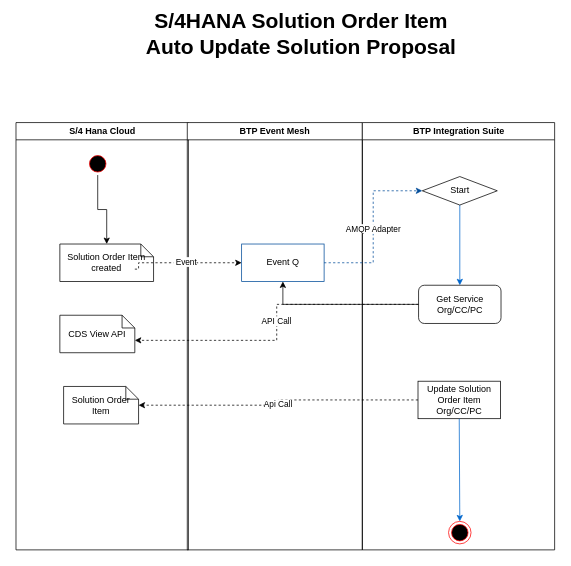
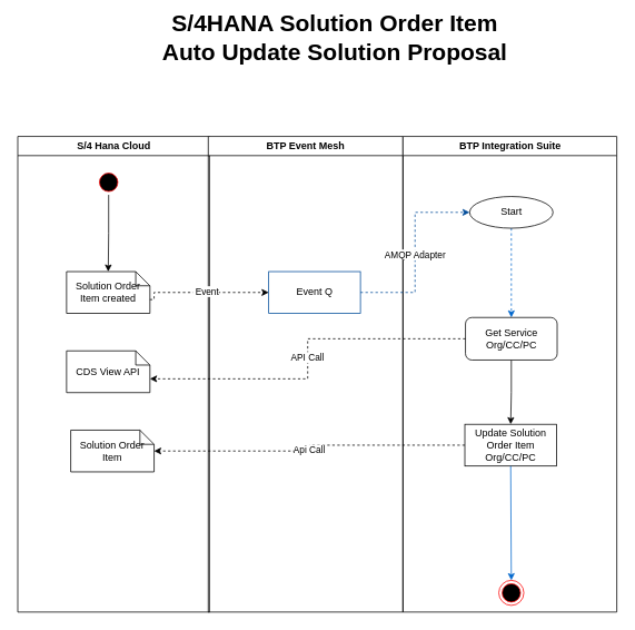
  <mxCell id="0" />
  <mxCell id="1" parent="0" />
  <mxCell id="2" value="S/4 Hana Cloud" style="swimlane;whiteSpace=wrap" parent="1" vertex="1"><mxGeometry x="20.5" y="163" width="230" height="570" as="geometry" /></mxCell>
  <mxCell id="3" style="edgeStyle=orthogonalEdgeStyle;rounded=0;orthogonalLoop=1;jettySize=auto;html=1;" parent="2" source="4" target="5" edge="1"><mxGeometry relative="1" as="geometry" /></mxCell>
  <mxCell id="4" value="" style="ellipse;shape=startState;fillColor=#000000;strokeColor=#ff0000;" parent="2" vertex="1"><mxGeometry x="94" y="40" width="30" height="30" as="geometry" /></mxCell>
- <mxCell id="5" value="Solution Order Item created" style="shape=note;whiteSpace=wrap;size=17" parent="2" vertex="1"><mxGeometry x="58.5" y="162" width="125" height="50" as="geometry" /></mxCell>
+ <mxCell id="5" value="Solution Order Item created" style="shape=note;whiteSpace=wrap;size=17" parent="2" vertex="1"><mxGeometry x="58.5" y="162" width="100" height="50" as="geometry" /></mxCell>
  <mxCell id="6" value="CDS View API" style="shape=note;whiteSpace=wrap;size=17" parent="2" vertex="1"><mxGeometry x="58.5" y="257" width="100" height="50" as="geometry" /></mxCell>
  <mxCell id="7" value="BTP Event Mesh" style="swimlane;whiteSpace=wrap" parent="1" vertex="1"><mxGeometry x="249" y="163" width="233.5" height="570" as="geometry" /></mxCell>
  <mxCell id="8" value="Event Q" style="whiteSpace=wrap;strokeColor=#004C99;" parent="7" vertex="1"><mxGeometry x="72.5" y="162" width="110" height="50" as="geometry" /></mxCell>
  <mxCell id="9" value="BTP Integration Suite" style="swimlane;whiteSpace=wrap" parent="1" vertex="1"><mxGeometry x="482.5" y="163" width="256.5" height="570" as="geometry" /></mxCell>
- <mxCell id="10" style="edgeStyle=orthogonalEdgeStyle;rounded=0;orthogonalLoop=1;jettySize=auto;html=1;exitX=0.5;exitY=1;exitDx=0;exitDy=0;entryX=0.5;entryY=0;entryDx=0;entryDy=0;fontColor=#004C99;strokeColor=#0066CC;" parent="9" source="11" target="13" edge="1"><mxGeometry relative="1" as="geometry"><Array as="points"><mxPoint x="130" y="212" /><mxPoint x="130" y="212" /></Array></mxGeometry></mxCell>
- <mxCell id="11" value="Start" style="rhombus;whiteSpace=wrap;html=1;" parent="9" vertex="1"><mxGeometry x="80" y="72" width="100" height="38" as="geometry" /></mxCell>
- <mxCell id="12" style="edgeStyle=orthogonalEdgeStyle;rounded=0;orthogonalLoop=1;jettySize=auto;html=1;" parent="9" source="13" target="8" edge="1"><mxGeometry relative="1" as="geometry" /></mxCell>
+ <mxCell id="10" style="edgeStyle=orthogonalEdgeStyle;rounded=0;orthogonalLoop=1;jettySize=auto;html=1;exitX=0.5;exitY=1;exitDx=0;exitDy=0;entryX=0.5;entryY=0;entryDx=0;entryDy=0;fontColor=#004C99;strokeColor=#0066CC;dashed=1;" parent="9" source="11" target="13" edge="1"><mxGeometry relative="1" as="geometry"><Array as="points"><mxPoint x="130" y="212" /><mxPoint x="130" y="212" /></Array></mxGeometry></mxCell>
+ <mxCell id="11" value="Start" style="ellipse;whiteSpace=wrap;html=1;" parent="9" vertex="1"><mxGeometry x="80" y="72" width="100" height="38" as="geometry" /></mxCell>
+ <mxCell id="12" style="edgeStyle=orthogonalEdgeStyle;rounded=0;orthogonalLoop=1;jettySize=auto;html=1;entryX=0.5;entryY=0;entryDx=0;entryDy=0;" parent="9" source="13" target="14" edge="1"><mxGeometry relative="1" as="geometry" /></mxCell>
  <mxCell id="13" value="Get Service Org/CC/PC" style="whiteSpace=wrap;rounded=1;" parent="9" vertex="1"><mxGeometry x="75" y="217" width="110" height="51" as="geometry" /></mxCell>
  <mxCell id="14" value="Update Solution Order Item Org/CC/PC" style="whiteSpace=wrap;" parent="9" vertex="1"><mxGeometry x="74.25" y="345" width="110" height="50" as="geometry" /></mxCell>
  <mxCell id="15" value="" style="endArrow=classic;html=1;rounded=0;exitX=0.5;exitY=1;exitDx=0;exitDy=0;entryX=0.5;entryY=0;entryDx=0;entryDy=0;strokeColor=#0066CC;" parent="9" source="14" target="16" edge="1"><mxGeometry width="50" height="50" relative="1" as="geometry"><mxPoint x="365.5" y="402" as="sourcePoint" /><mxPoint x="130" y="359" as="targetPoint" /></mxGeometry></mxCell>
  <mxCell id="16" value="" style="ellipse;shape=endState;fillColor=#000000;strokeColor=#ff0000" parent="9" vertex="1"><mxGeometry x="115" y="532" width="30" height="30" as="geometry" /></mxCell>
  <mxCell id="17" style="edgeStyle=orthogonalEdgeStyle;rounded=0;orthogonalLoop=1;jettySize=auto;html=1;exitX=1;exitY=0.5;exitDx=0;exitDy=0;entryX=0;entryY=0.5;entryDx=0;entryDy=0;dashed=1;strokeColor=#004C99;" parent="1" source="8" target="11" edge="1"><mxGeometry relative="1" as="geometry" /></mxCell>
  <mxCell id="18" value="AMQP Adapter" style="edgeLabel;html=1;align=center;verticalAlign=middle;resizable=0;points=[];" parent="17" vertex="1" connectable="0"><mxGeometry x="-0.023" y="1" relative="1" as="geometry"><mxPoint as="offset" /></mxGeometry></mxCell>
  <mxCell id="19" value="&lt;span style=&quot;font-size: 28px;&quot;&gt;&lt;b&gt;S/4HANA Solution Order Item Auto Update Solution Proposal&lt;/b&gt;&lt;/span&gt;" style="text;strokeColor=none;align=center;fillColor=none;html=1;verticalAlign=middle;whiteSpace=wrap;rounded=0;" parent="1" vertex="1"><mxGeometry x="176" y="20" width="450" height="50" as="geometry" /></mxCell>
  <mxCell id="20" style="edgeStyle=orthogonalEdgeStyle;rounded=0;orthogonalLoop=1;jettySize=auto;html=1;exitX=0;exitY=0;exitDx=100;exitDy=33.5;exitPerimeter=0;entryX=0;entryY=0.5;entryDx=0;entryDy=0;dashed=1;" parent="1" source="5" target="8" edge="1"><mxGeometry relative="1" as="geometry"><Array as="points"><mxPoint x="184" y="350" /></Array><mxPoint x="186.5" y="550.5" as="sourcePoint" /></mxGeometry></mxCell>
  <mxCell id="21" value="&amp;nbsp;Event" style="edgeLabel;html=1;align=center;verticalAlign=middle;resizable=0;points=[];" parent="20" vertex="1" connectable="0"><mxGeometry x="-0.013" y="2" relative="1" as="geometry"><mxPoint as="offset" /></mxGeometry></mxCell>
  <mxCell id="22" style="edgeStyle=orthogonalEdgeStyle;rounded=0;orthogonalLoop=1;jettySize=auto;html=1;entryX=0;entryY=0;entryDx=100;entryDy=33.5;entryPerimeter=0;dashed=1;" parent="1" source="13" target="6" edge="1"><mxGeometry relative="1" as="geometry" /></mxCell>
  <mxCell id="23" value="API Call" style="edgeLabel;html=1;align=center;verticalAlign=middle;resizable=0;points=[];" parent="22" vertex="1" connectable="0"><mxGeometry x="-0.012" y="-1" relative="1" as="geometry"><mxPoint as="offset" /></mxGeometry></mxCell>
  <mxCell id="24" value="Solution Order Item" style="shape=note;whiteSpace=wrap;size=17" parent="1" vertex="1"><mxGeometry x="84" y="515" width="100" height="50" as="geometry" /></mxCell>
  <mxCell id="25" style="edgeStyle=orthogonalEdgeStyle;rounded=0;orthogonalLoop=1;jettySize=auto;html=1;dashed=1;" parent="1" source="14" target="24" edge="1"><mxGeometry relative="1" as="geometry" /></mxCell>
  <mxCell id="26" value="Api Call" style="edgeLabel;html=1;align=center;verticalAlign=middle;resizable=0;points=[];" parent="25" vertex="1" connectable="0"><mxGeometry x="0.01" y="-1" relative="1" as="geometry"><mxPoint as="offset" /></mxGeometry></mxCell>
